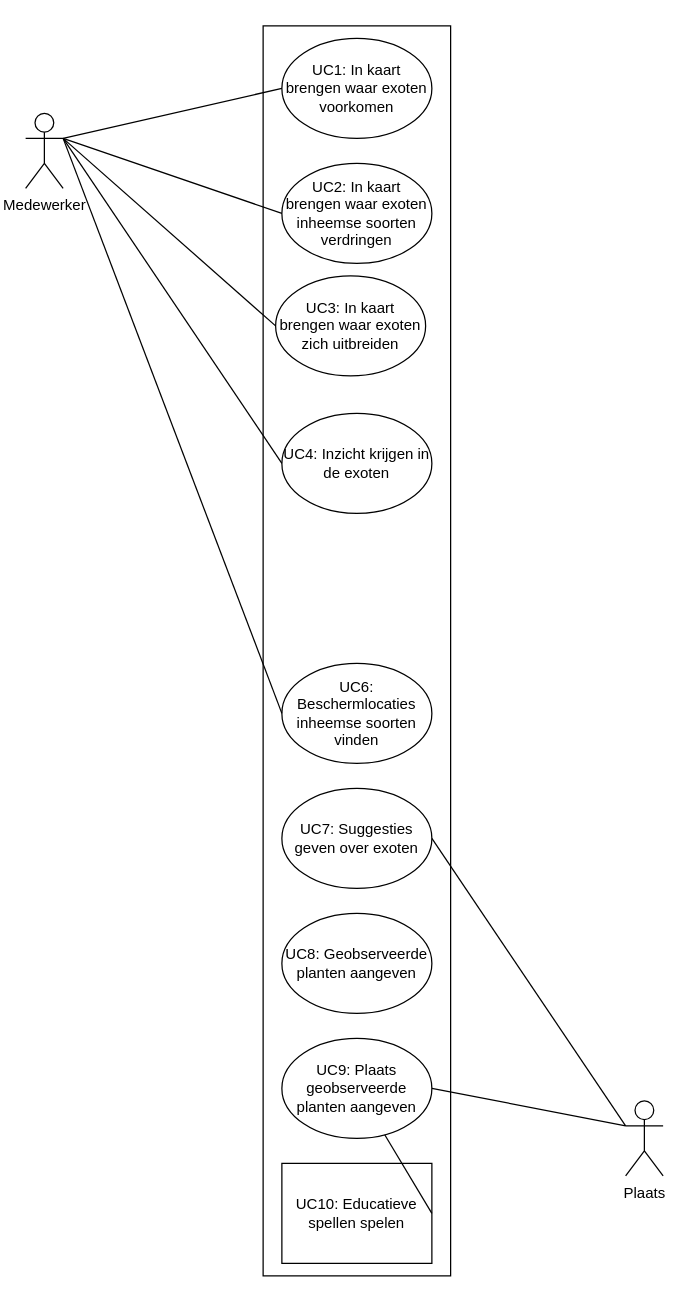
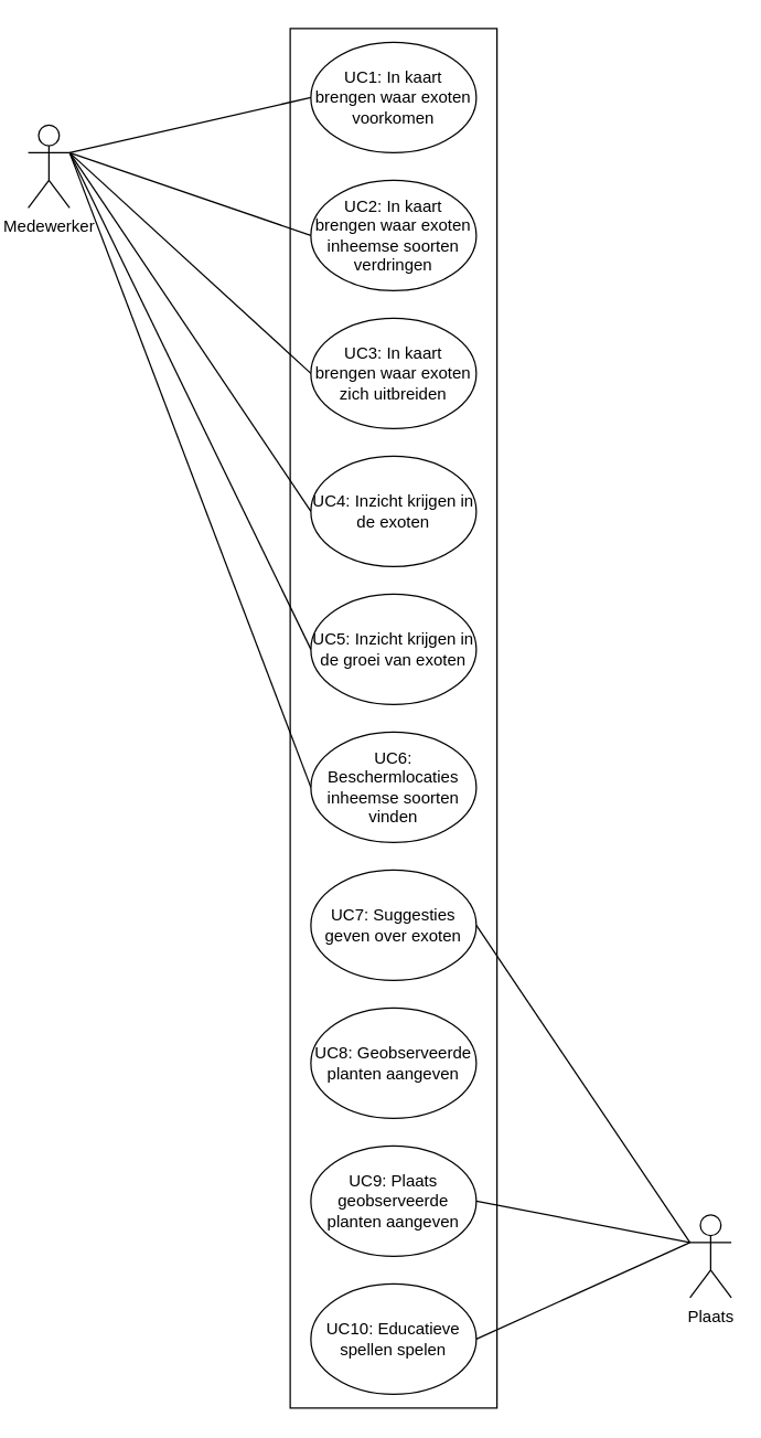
  <mxCell id="0" />
  <mxCell id="1" parent="0" />
  <mxCell id="2" value="" style="rounded=0;whiteSpace=wrap;html=1;" vertex="1" parent="1"><mxGeometry x="210" y="20" width="150" height="1000" as="geometry" /></mxCell>
  <mxCell id="3" value="UC1: In kaart brengen waar exoten voorkomen" style="ellipse;whiteSpace=wrap;html=1;" vertex="1" parent="1"><mxGeometry x="225" y="30" width="120" height="80" as="geometry" /></mxCell>
  <mxCell id="4" value="UC2: In kaart brengen waar exoten inheemse soorten verdringen" style="ellipse;whiteSpace=wrap;html=1;" vertex="1" parent="1"><mxGeometry x="225" y="130" width="120" height="80" as="geometry" /></mxCell>
- <mxCell id="5" value="UC3: In kaart brengen waar exoten zich uitbreiden" style="ellipse;whiteSpace=wrap;html=1;" vertex="1" parent="1"><mxGeometry x="220" y="220" width="120" height="80" as="geometry" /></mxCell>
+ <mxCell id="5" value="UC3: In kaart brengen waar exoten zich uitbreiden" style="ellipse;whiteSpace=wrap;html=1;" vertex="1" parent="1"><mxGeometry x="225" y="230" width="120" height="80" as="geometry" /></mxCell>
  <mxCell id="6" value="UC4: Inzicht krijgen in de exoten" style="ellipse;whiteSpace=wrap;html=1;" vertex="1" parent="1"><mxGeometry x="225" y="330" width="120" height="80" as="geometry" /></mxCell>
+ <mxCell id="7" value="UC5: Inzicht krijgen in de groei van exoten" style="ellipse;whiteSpace=wrap;html=1;" vertex="1" parent="1"><mxGeometry x="225" y="430" width="120" height="80" as="geometry" /></mxCell>
  <mxCell id="8" value="UC6: Beschermlocaties inheemse soorten vinden" style="ellipse;whiteSpace=wrap;html=1;" vertex="1" parent="1"><mxGeometry x="225" y="530" width="120" height="80" as="geometry" /></mxCell>
  <mxCell id="9" value="UC7: Suggesties geven over exoten" style="ellipse;whiteSpace=wrap;html=1;" vertex="1" parent="1"><mxGeometry x="225" y="630" width="120" height="80" as="geometry" /></mxCell>
  <mxCell id="10" value="UC8: Geobserveerde planten aangeven" style="ellipse;whiteSpace=wrap;html=1;" vertex="1" parent="1"><mxGeometry x="225" y="730" width="120" height="80" as="geometry" /></mxCell>
  <mxCell id="11" value="UC9: Plaats geobserveerde planten aangeven" style="ellipse;whiteSpace=wrap;html=1;" vertex="1" parent="1"><mxGeometry x="225" y="830" width="120" height="80" as="geometry" /></mxCell>
- <mxCell id="12" value="UC10: Educatieve spellen spelen" style="whiteSpace=wrap;html=1;rounded=0;" vertex="1" parent="1"><mxGeometry x="225" y="930" width="120" height="80" as="geometry" /></mxCell>
+ <mxCell id="12" value="UC10: Educatieve spellen spelen" style="ellipse;whiteSpace=wrap;html=1;" vertex="1" parent="1"><mxGeometry x="225" y="930" width="120" height="80" as="geometry" /></mxCell>
  <mxCell id="13" value="Medewerker" style="shape=umlActor;verticalLabelPosition=bottom;verticalAlign=top;html=1;outlineConnect=0;" vertex="1" parent="1"><mxGeometry x="20" y="90" width="30" height="60" as="geometry" /></mxCell>
  <mxCell id="14" value="" style="endArrow=none;html=1;rounded=0;exitX=0;exitY=0.5;exitDx=0;exitDy=0;entryX=1;entryY=0.333;entryDx=0;entryDy=0;entryPerimeter=0;" edge="1" parent="1" source="3" target="13"><mxGeometry width="50" height="50" relative="1" as="geometry"><mxPoint x="270" y="430" as="sourcePoint" /><mxPoint x="320" y="380" as="targetPoint" /></mxGeometry></mxCell>
  <mxCell id="15" value="" style="endArrow=none;html=1;rounded=0;entryX=0;entryY=0.5;entryDx=0;entryDy=0;" edge="1" parent="1" target="4"><mxGeometry width="50" height="50" relative="1" as="geometry"><mxPoint x="50" y="110" as="sourcePoint" /><mxPoint x="320" y="380" as="targetPoint" /></mxGeometry></mxCell>
  <mxCell id="16" value="" style="endArrow=none;html=1;rounded=0;exitX=1;exitY=0.333;exitDx=0;exitDy=0;exitPerimeter=0;entryX=0;entryY=0.5;entryDx=0;entryDy=0;" edge="1" parent="1" source="13" target="5"><mxGeometry width="50" height="50" relative="1" as="geometry"><mxPoint x="270" y="430" as="sourcePoint" /><mxPoint x="320" y="380" as="targetPoint" /></mxGeometry></mxCell>
  <mxCell id="17" value="" style="endArrow=none;html=1;rounded=0;exitX=1;exitY=0.333;exitDx=0;exitDy=0;exitPerimeter=0;entryX=0;entryY=0.5;entryDx=0;entryDy=0;" edge="1" parent="1" source="13" target="6"><mxGeometry width="50" height="50" relative="1" as="geometry"><mxPoint x="270" y="430" as="sourcePoint" /><mxPoint x="320" y="380" as="targetPoint" /></mxGeometry></mxCell>
+ <mxCell id="18" value="" style="endArrow=none;html=1;rounded=0;exitX=0;exitY=0.5;exitDx=0;exitDy=0;entryX=1;entryY=0.333;entryDx=0;entryDy=0;entryPerimeter=0;" edge="1" parent="1" source="7" target="13"><mxGeometry width="50" height="50" relative="1" as="geometry"><mxPoint x="270" y="430" as="sourcePoint" /><mxPoint x="320" y="380" as="targetPoint" /></mxGeometry></mxCell>
  <mxCell id="19" value="" style="endArrow=none;html=1;rounded=0;exitX=0;exitY=0.5;exitDx=0;exitDy=0;entryX=1;entryY=0.333;entryDx=0;entryDy=0;entryPerimeter=0;" edge="1" parent="1" source="8" target="13"><mxGeometry width="50" height="50" relative="1" as="geometry"><mxPoint x="270" y="430" as="sourcePoint" /><mxPoint x="320" y="380" as="targetPoint" /></mxGeometry></mxCell>
  <mxCell id="20" value="Plaats" style="shape=umlActor;verticalLabelPosition=bottom;verticalAlign=top;html=1;outlineConnect=0;" vertex="1" parent="1"><mxGeometry x="500" y="880" width="30" height="60" as="geometry" /></mxCell>
- <mxCell id="21" value="" style="endArrow=none;html=1;rounded=0;exitX=1;exitY=0.5;exitDx=0;exitDy=0;" edge="1" parent="1" source="12" target="11"><mxGeometry width="50" height="50" relative="1" as="geometry"><mxPoint x="350" y="600" as="sourcePoint" /><mxPoint x="400" y="550" as="targetPoint" /></mxGeometry></mxCell>
+ <mxCell id="21" value="" style="endArrow=none;html=1;rounded=0;exitX=1;exitY=0.5;exitDx=0;exitDy=0;entryX=0;entryY=0.333;entryDx=0;entryDy=0;entryPerimeter=0;" edge="1" parent="1" source="12" target="20"><mxGeometry width="50" height="50" relative="1" as="geometry"><mxPoint x="350" y="600" as="sourcePoint" /><mxPoint x="400" y="550" as="targetPoint" /></mxGeometry></mxCell>
  <mxCell id="22" value="" style="endArrow=none;html=1;rounded=0;exitX=1;exitY=0.5;exitDx=0;exitDy=0;entryX=0;entryY=0.333;entryDx=0;entryDy=0;entryPerimeter=0;" edge="1" parent="1" source="11" target="20"><mxGeometry width="50" height="50" relative="1" as="geometry"><mxPoint x="350" y="600" as="sourcePoint" /><mxPoint x="400" y="550" as="targetPoint" /></mxGeometry></mxCell>
  <mxCell id="23" value="" style="endArrow=none;html=1;rounded=0;exitX=1;exitY=0.5;exitDx=0;exitDy=0;entryX=0;entryY=0.333;entryDx=0;entryDy=0;entryPerimeter=0;" edge="1" parent="1" source="9" target="20"><mxGeometry width="50" height="50" relative="1" as="geometry"><mxPoint x="350" y="600" as="sourcePoint" /><mxPoint x="400" y="550" as="targetPoint" /></mxGeometry></mxCell>
